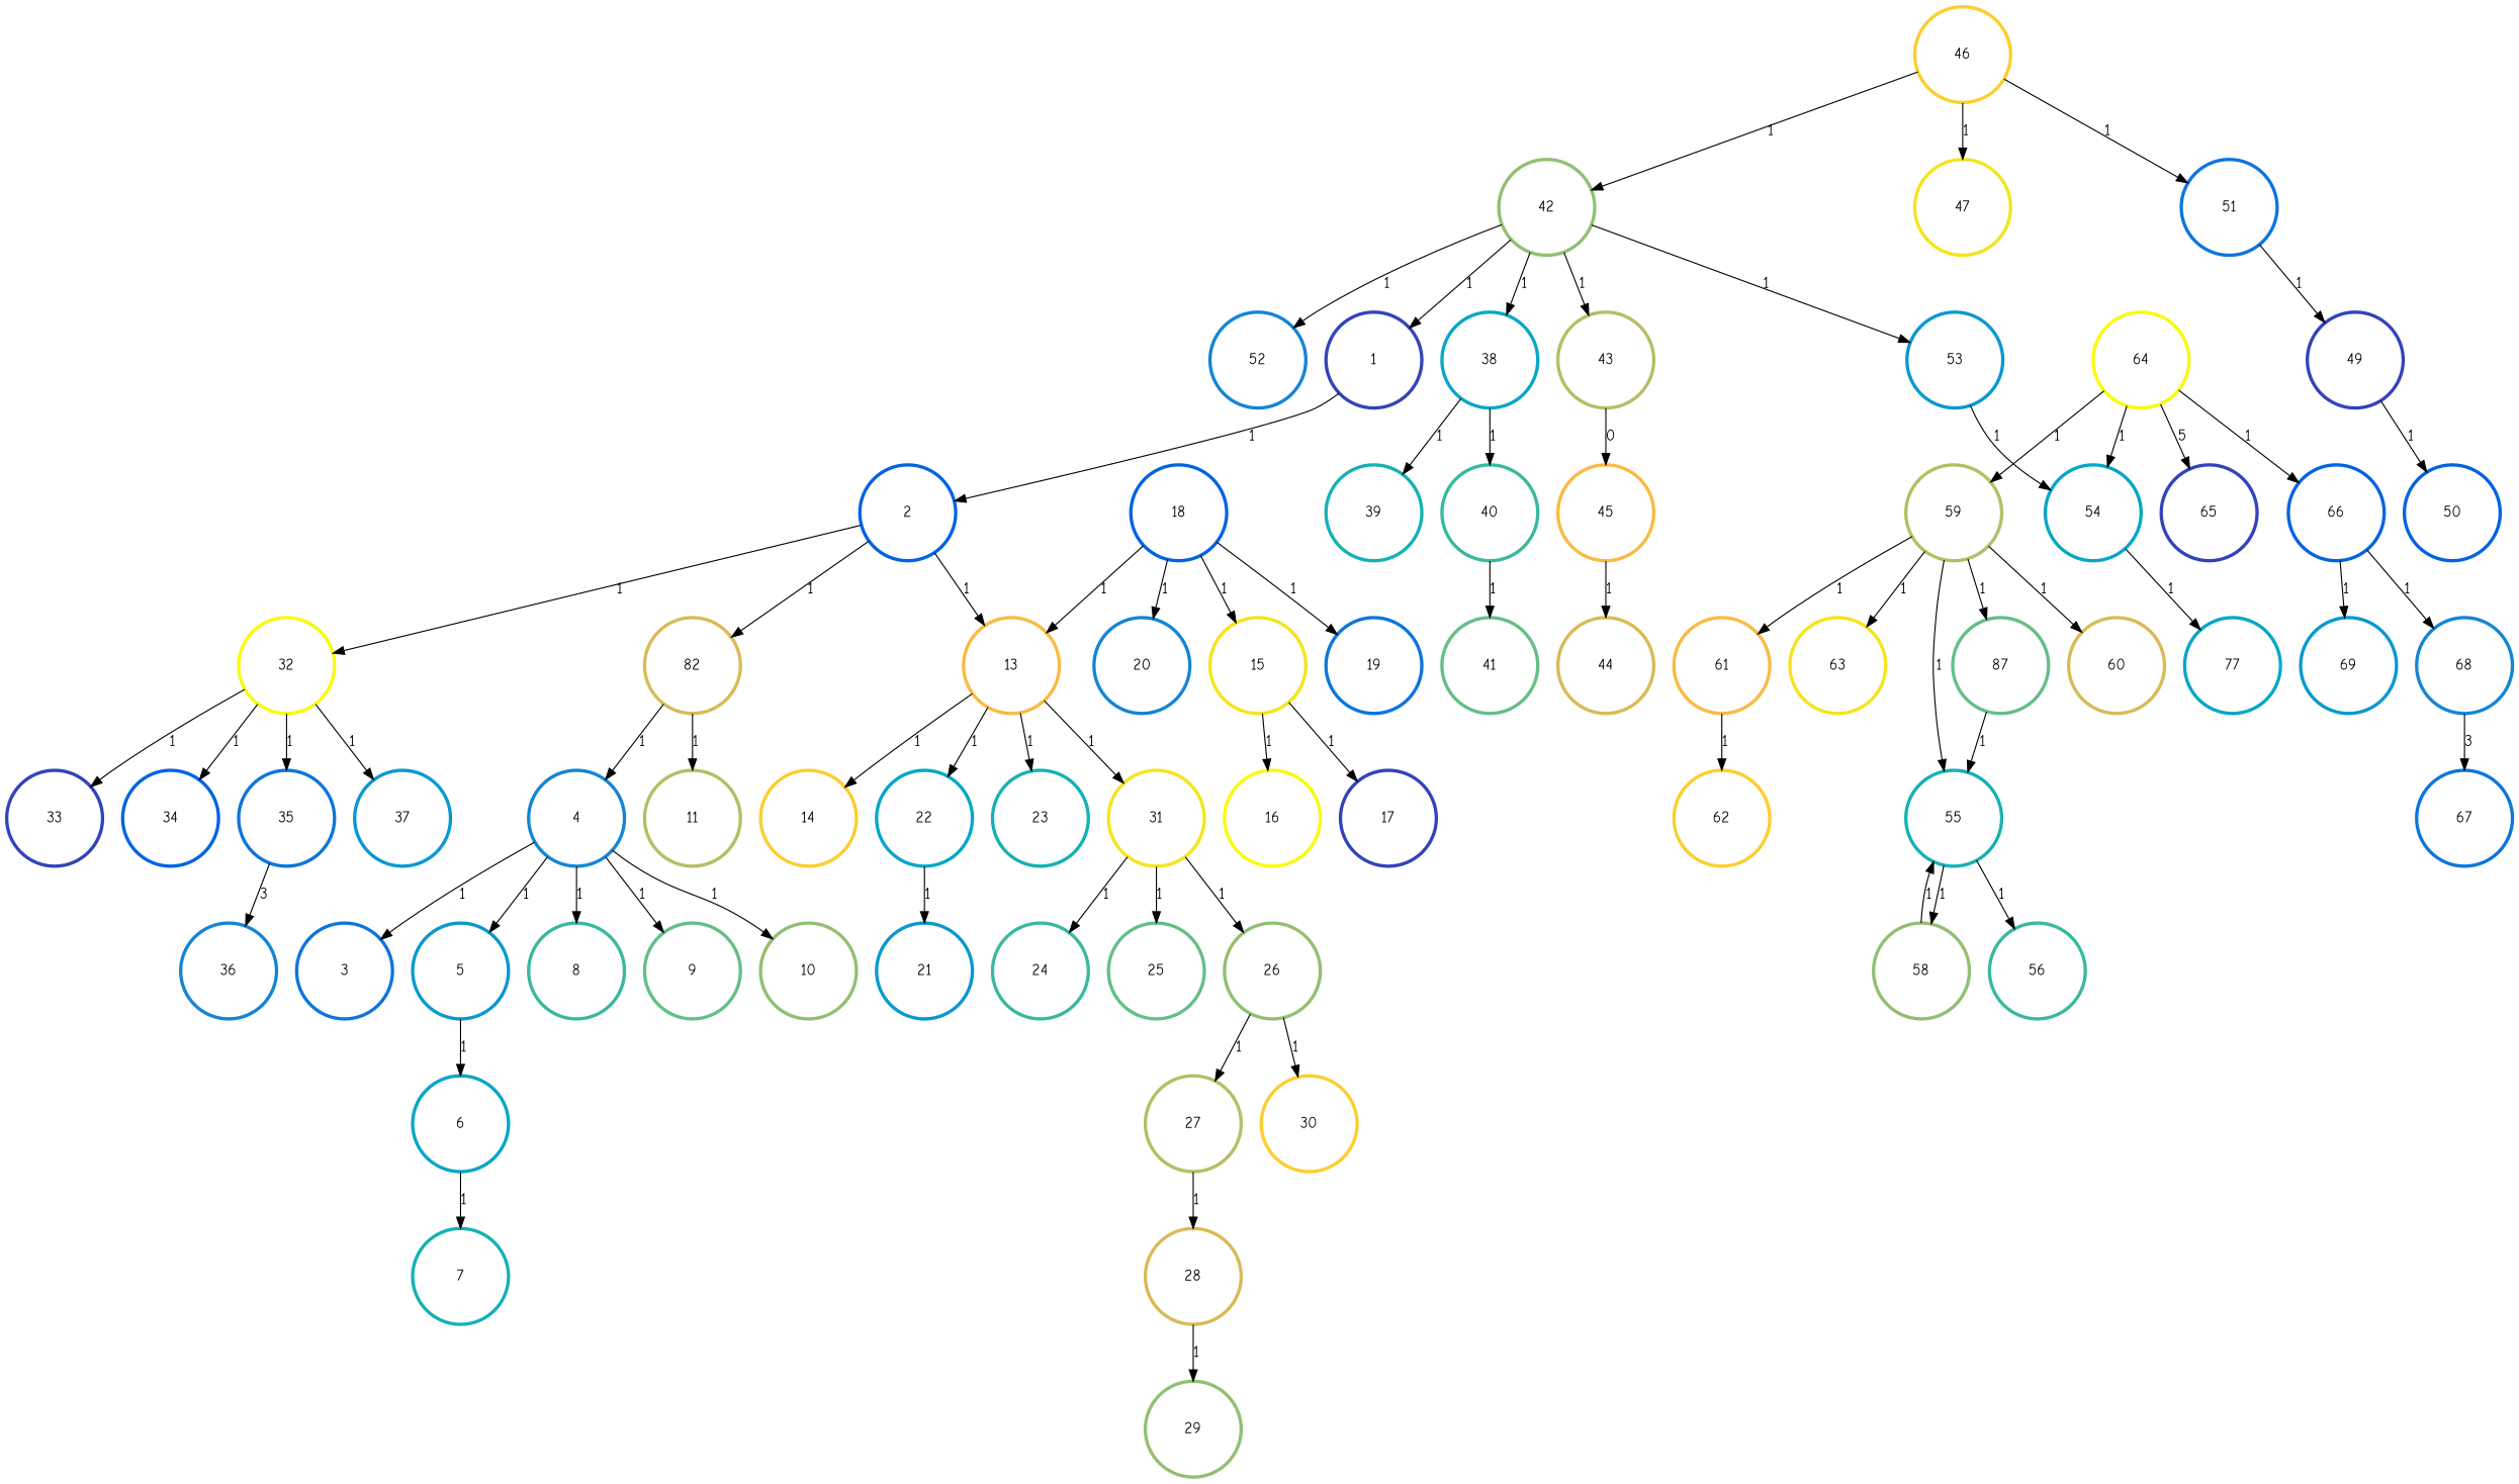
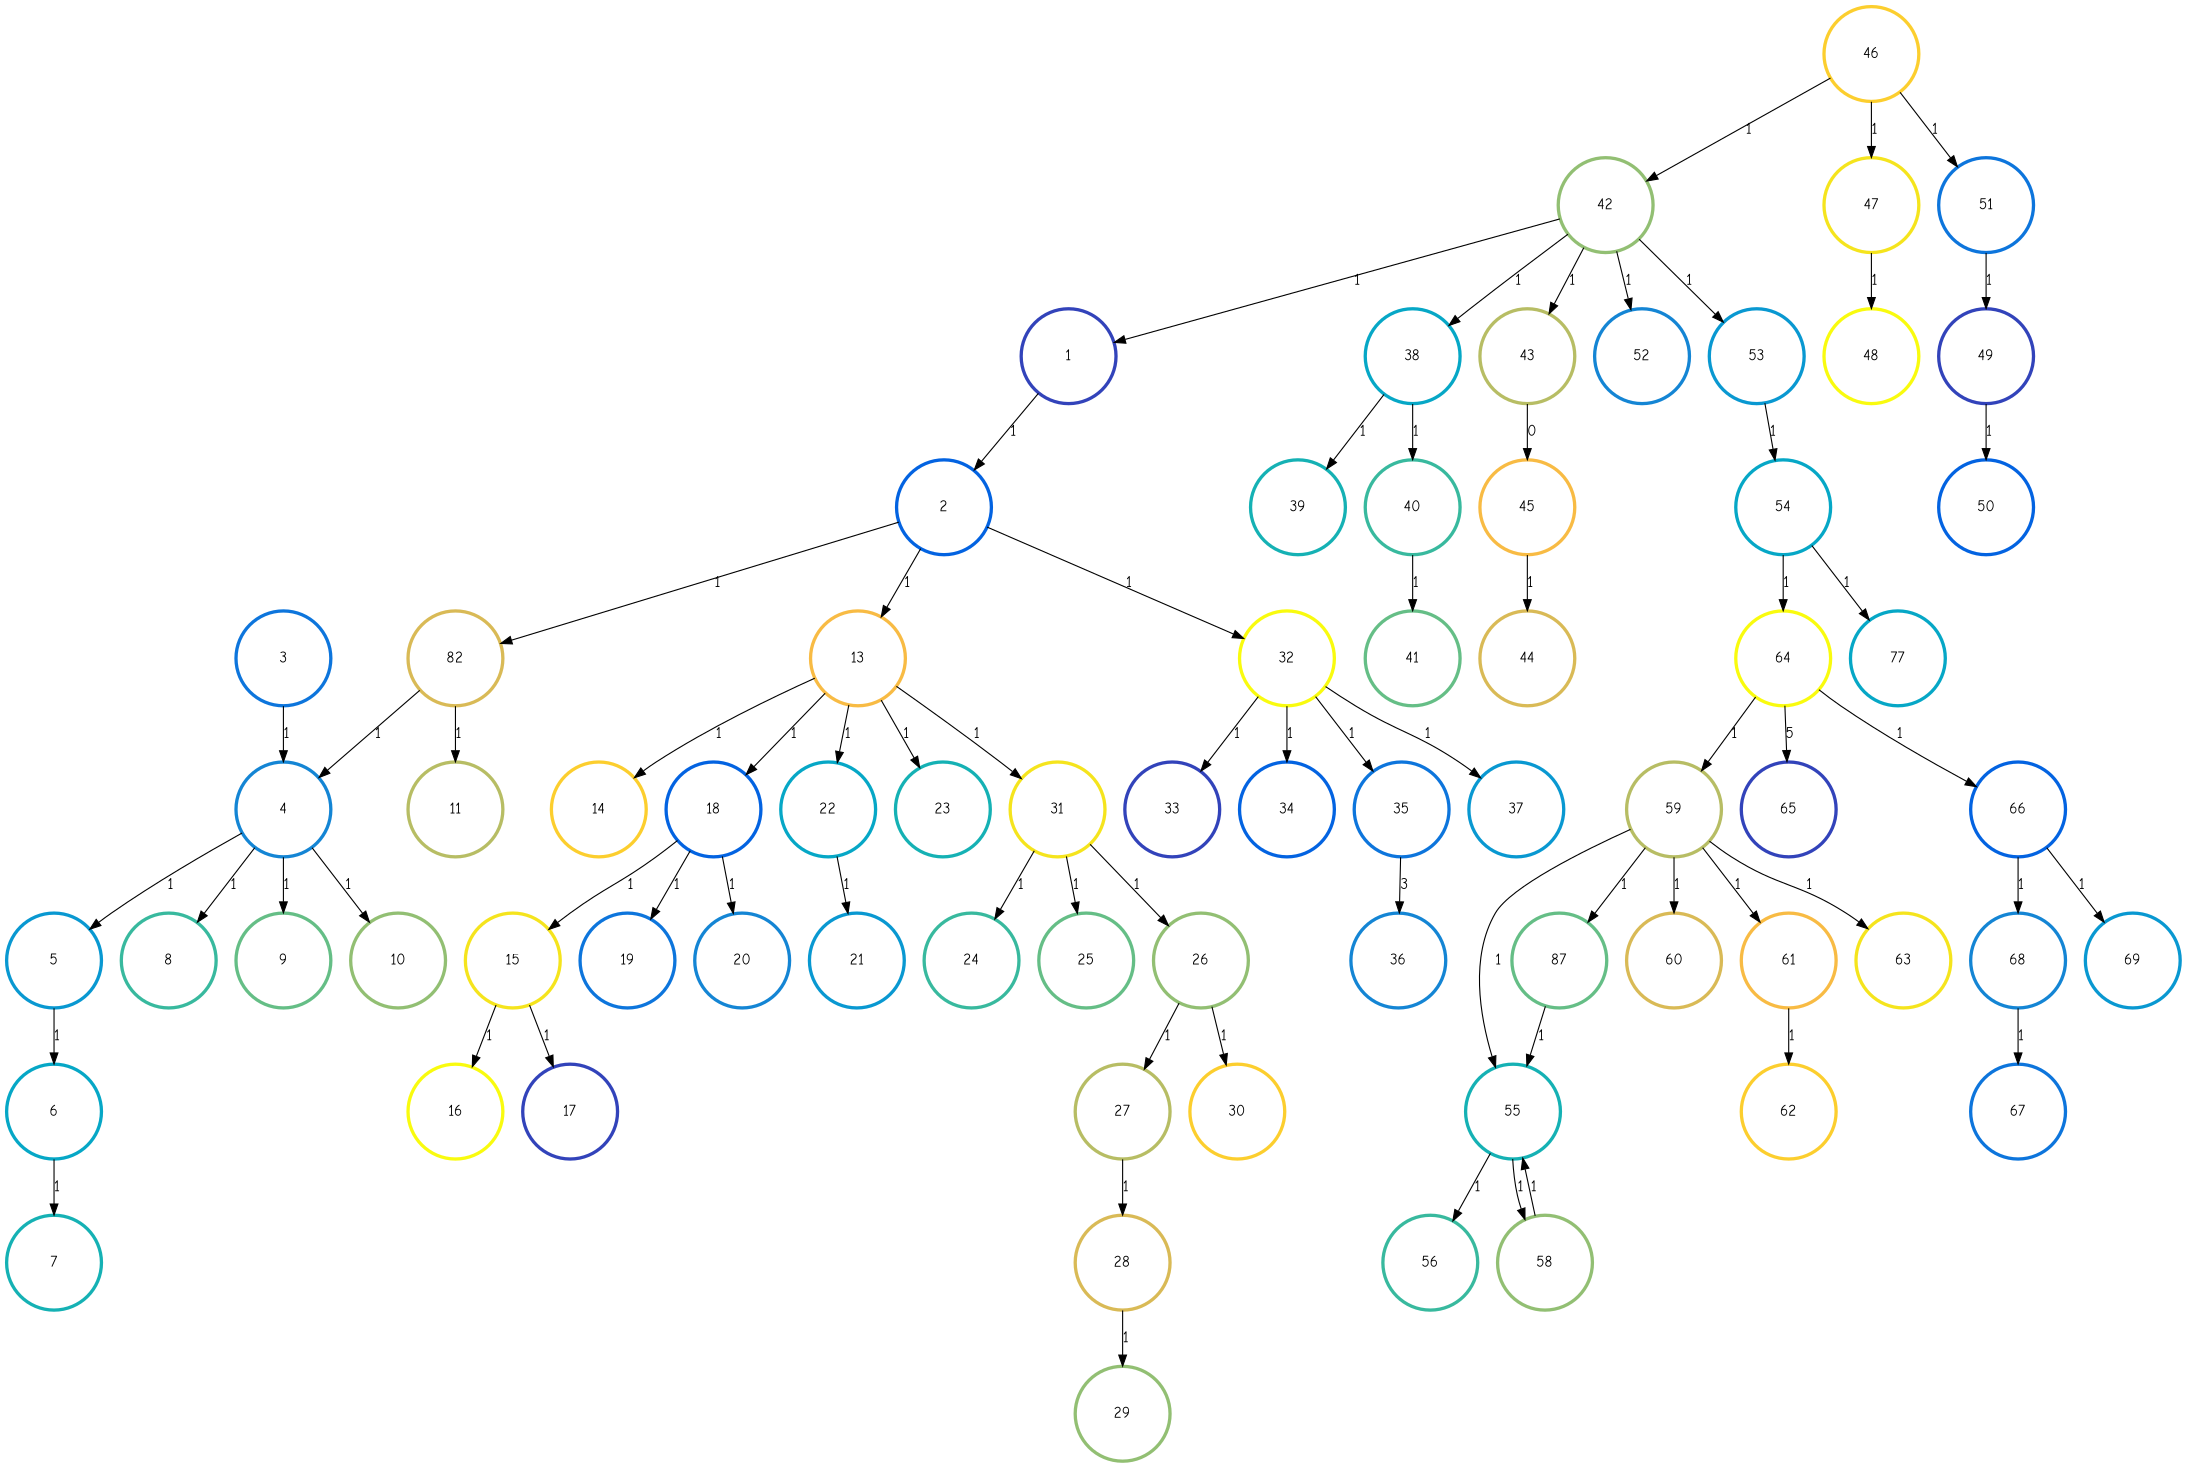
  digraph {
    fontname="Comic Neue"
    rankdir=TB
    node [color="#3243BA" fontname="Comic Neue" penwidth=3]
    edge [color=black fontname="Comic Neue" penwidth=1]
    n1 [height=1.2 label=1 width=1.2]
    n2 [color="#0363E1" height=1.2 label=2 width=1.2]
    n3 [color="#D9BA56" height=1.2 label=82 width=1.2]
    n4 [color="#F8BB44" height=1.2 label=13 width=1.2]
    n5 [color="#F9FB0E" height=1.2 label=32 width=1.2]
    n6 [color="#1485D4" height=1.2 label=4 width=1.2]
    n7 [color="#B7BD64" height=1.2 label=11 width=1.2]
    n8 [color="#FCCE2E" height=1.2 label=14 width=1.2]
    n9 [color="#0363E1" height=1.2 label=18 width=1.2]
    n10 [color="#06A7C6" height=1.2 label=22 width=1.2]
    n11 [color="#15B1B4" height=1.2 label=23 width=1.2]
    n12 [color="#F5E41D" height=1.2 label=31 width=1.2]
    n13 [height=1.2 label=33 width=1.2]
    n14 [color="#0363E1" height=1.2 label=34 width=1.2]
    n15 [color="#0D75DC" height=1.2 label=35 width=1.2]
    n16 [color="#0998D1" height=1.2 label=37 width=1.2]
    n17 [color="#0D75DC" height=1.2 label=3 width=1.2]
    n18 [color="#0998D1" height=1.2 label=5 width=1.2]
    n19 [color="#38B99E" height=1.2 label=8 width=1.2]
    n20 [color="#65BE86" height=1.2 label=9 width=1.2]
    n21 [color="#92BF73" height=1.2 label=10 width=1.2]
    n22 [color="#06A7C6" height=1.2 label=6 width=1.2]
    n23 [color="#15B1B4" height=1.2 label=7 width=1.2]
    n24 [color="#F5E41D" height=1.2 label=15 width=1.2]
    n25 [color="#0D75DC" height=1.2 label=19 width=1.2]
    n26 [color="#1485D4" height=1.2 label=20 width=1.2]
    n27 [color="#0998D1" height=1.2 label=21 width=1.2]
    n28 [color="#38B99E" height=1.2 label=24 width=1.2]
    n29 [color="#65BE86" height=1.2 label=25 width=1.2]
    n30 [color="#92BF73" height=1.2 label=26 width=1.2]
    n31 [color="#F9FB0E" height=1.2 label=16 width=1.2]
    n32 [height=1.2 label=17 width=1.2]
    n33 [color="#B7BD64" height=1.2 label=27 width=1.2]
    n34 [color="#FCCE2E" height=1.2 label=30 width=1.2]
    n35 [color="#D9BA56" height=1.2 label=28 width=1.2]
    n36 [color="#92BF73" height=1.2 label=29 width=1.2]
    n37 [color="#1485D4" height=1.2 label=36 width=1.2]
    n38 [color="#06A7C6" height=1.2 label=38 width=1.2]
    n39 [color="#15B1B4" height=1.2 label=39 width=1.2]
    n40 [color="#38B99E" height=1.2 label=40 width=1.2]
    n41 [color="#65BE86" height=1.2 label=41 width=1.2]
    n42 [color="#92BF73" height=1.2 label=42 width=1.2]
    n43 [color="#B7BD64" height=1.2 label=43 width=1.2]
    n44 [color="#1485D4" height=1.2 label=52 width=1.2]
    n45 [color="#0998D1" height=1.2 label=53 width=1.2]
    n46 [color="#F8BB44" height=1.2 label=45 width=1.2]
    n47 [color="#FCCE2E" height=1.2 label=46 width=1.2]
    n48 [color="#F5E41D" height=1.2 label=47 width=1.2]
    n49 [color="#0D75DC" height=1.2 label=51 width=1.2]
    n50 [color="#06A7C6" height=1.2 label=54 width=1.2]
    n51 [color="#D9BA56" height=1.2 label=44 width=1.2]
+   n52 [color="#F9FB0E" height=1.2 label=48 width=1.2]
    n53 [height=1.2 label=49 width=1.2]
    n54 [color="#0363E1" height=1.2 label=50 width=1.2]
    n55 [color="#F9FB0E" height=1.2 label=64 width=1.2]
    n56 [color="#06A7C6" height=1.2 label=77 width=1.2]
    n57 [color="#B7BD64" height=1.2 label=59 width=1.2]
    n58 [height=1.2 label=65 width=1.2]
    n59 [color="#0363E1" height=1.2 label=66 width=1.2]
    n60 [color="#15B1B4" height=1.2 label=55 width=1.2]
    n61 [color="#38B99E" height=1.2 label=56 width=1.2]
    n62 [color="#92BF73" height=1.2 label=58 width=1.2]
    n63 [color="#65BE86" height=1.2 label=87 width=1.2]
    n64 [color="#D9BA56" height=1.2 label=60 width=1.2]
    n65 [color="#F8BB44" height=1.2 label=61 width=1.2]
    n66 [color="#F5E41D" height=1.2 label=63 width=1.2]
    n67 [color="#FCCE2E" height=1.2 label=62 width=1.2]
    n68 [color="#1485D4" height=1.2 label=68 width=1.2]
    n69 [color="#0998D1" height=1.2 label=69 width=1.2]
    n70 [color="#0D75DC" height=1.2 label=67 width=1.2]
    n1 -> n2 [label=1]
    n2 -> n3 [label=1]
    n2 -> n4 [label=1]
    n2 -> n5 [label=1]
    n3 -> n6 [label=1]
    n3 -> n7 [label=1]
    n4 -> n8 [label=1]
-   n9 -> n4 [label=1]
+   n4 -> n9 [label=1]
    n4 -> n10 [label=1]
    n4 -> n11 [label=1]
    n4 -> n12 [label=1]
    n5 -> n13 [label=1]
    n5 -> n14 [label=1]
    n5 -> n15 [label=1]
    n5 -> n16 [label=1]
-   n6 -> n17 [label=1]
+   n17 -> n6 [label=1]
    n6 -> n18 [label=1]
    n6 -> n19 [label=1]
    n6 -> n20 [label=1]
    n6 -> n21 [label=1]
    n9 -> n24 [label=1]
    n9 -> n25 [label=1]
    n9 -> n26 [label=1]
    n10 -> n27 [label=1]
    n12 -> n28 [label=1]
    n12 -> n29 [label=1]
    n12 -> n30 [label=1]
    n15 -> n37 [label=3]
    n18 -> n22 [label=1]
    n22 -> n23 [label=1]
    n24 -> n31 [label=1]
    n24 -> n32 [label=1]
    n30 -> n33 [label=1]
    n30 -> n34 [label=1]
    n33 -> n35 [label=1]
    n35 -> n36 [label=1]
    n38 -> n39 [label=1]
    n38 -> n40 [label=1]
    n40 -> n41 [label=1]
    n42 -> n1 [label=1]
    n42 -> n38 [label=1]
    n42 -> n43 [label=1]
    n42 -> n44 [label=1]
    n42 -> n45 [label=1]
    n43 -> n46 [label=0]
    n45 -> n50 [label=1]
    n46 -> n51 [label=1]
    n47 -> n42 [label=1]
    n47 -> n48 [label=1]
    n47 -> n49 [label=1]
+   n48 -> n52 [label=1]
    n49 -> n53 [label=1]
-   n55 -> n50 [label=1]
+   n50 -> n55 [label=1]
    n50 -> n56 [label=1]
    n53 -> n54 [label=1]
    n55 -> n57 [label=1]
    n55 -> n58 [label=5]
    n55 -> n59 [label=1]
    n57 -> n60 [label=1]
    n57 -> n63 [label=1]
    n57 -> n64 [label=1]
    n57 -> n65 [label=1]
    n57 -> n66 [label=1]
    n59 -> n68 [label=1]
    n59 -> n69 [label=1]
    n60 -> n61 [label=1]
    n60 -> n62 [label=1]
    n62 -> n60 [label=1]
    n63 -> n60 [label=1]
    n65 -> n67 [label=1]
-   n68 -> n70 [label=3]
+   n68 -> n70 [label=1]
  }
